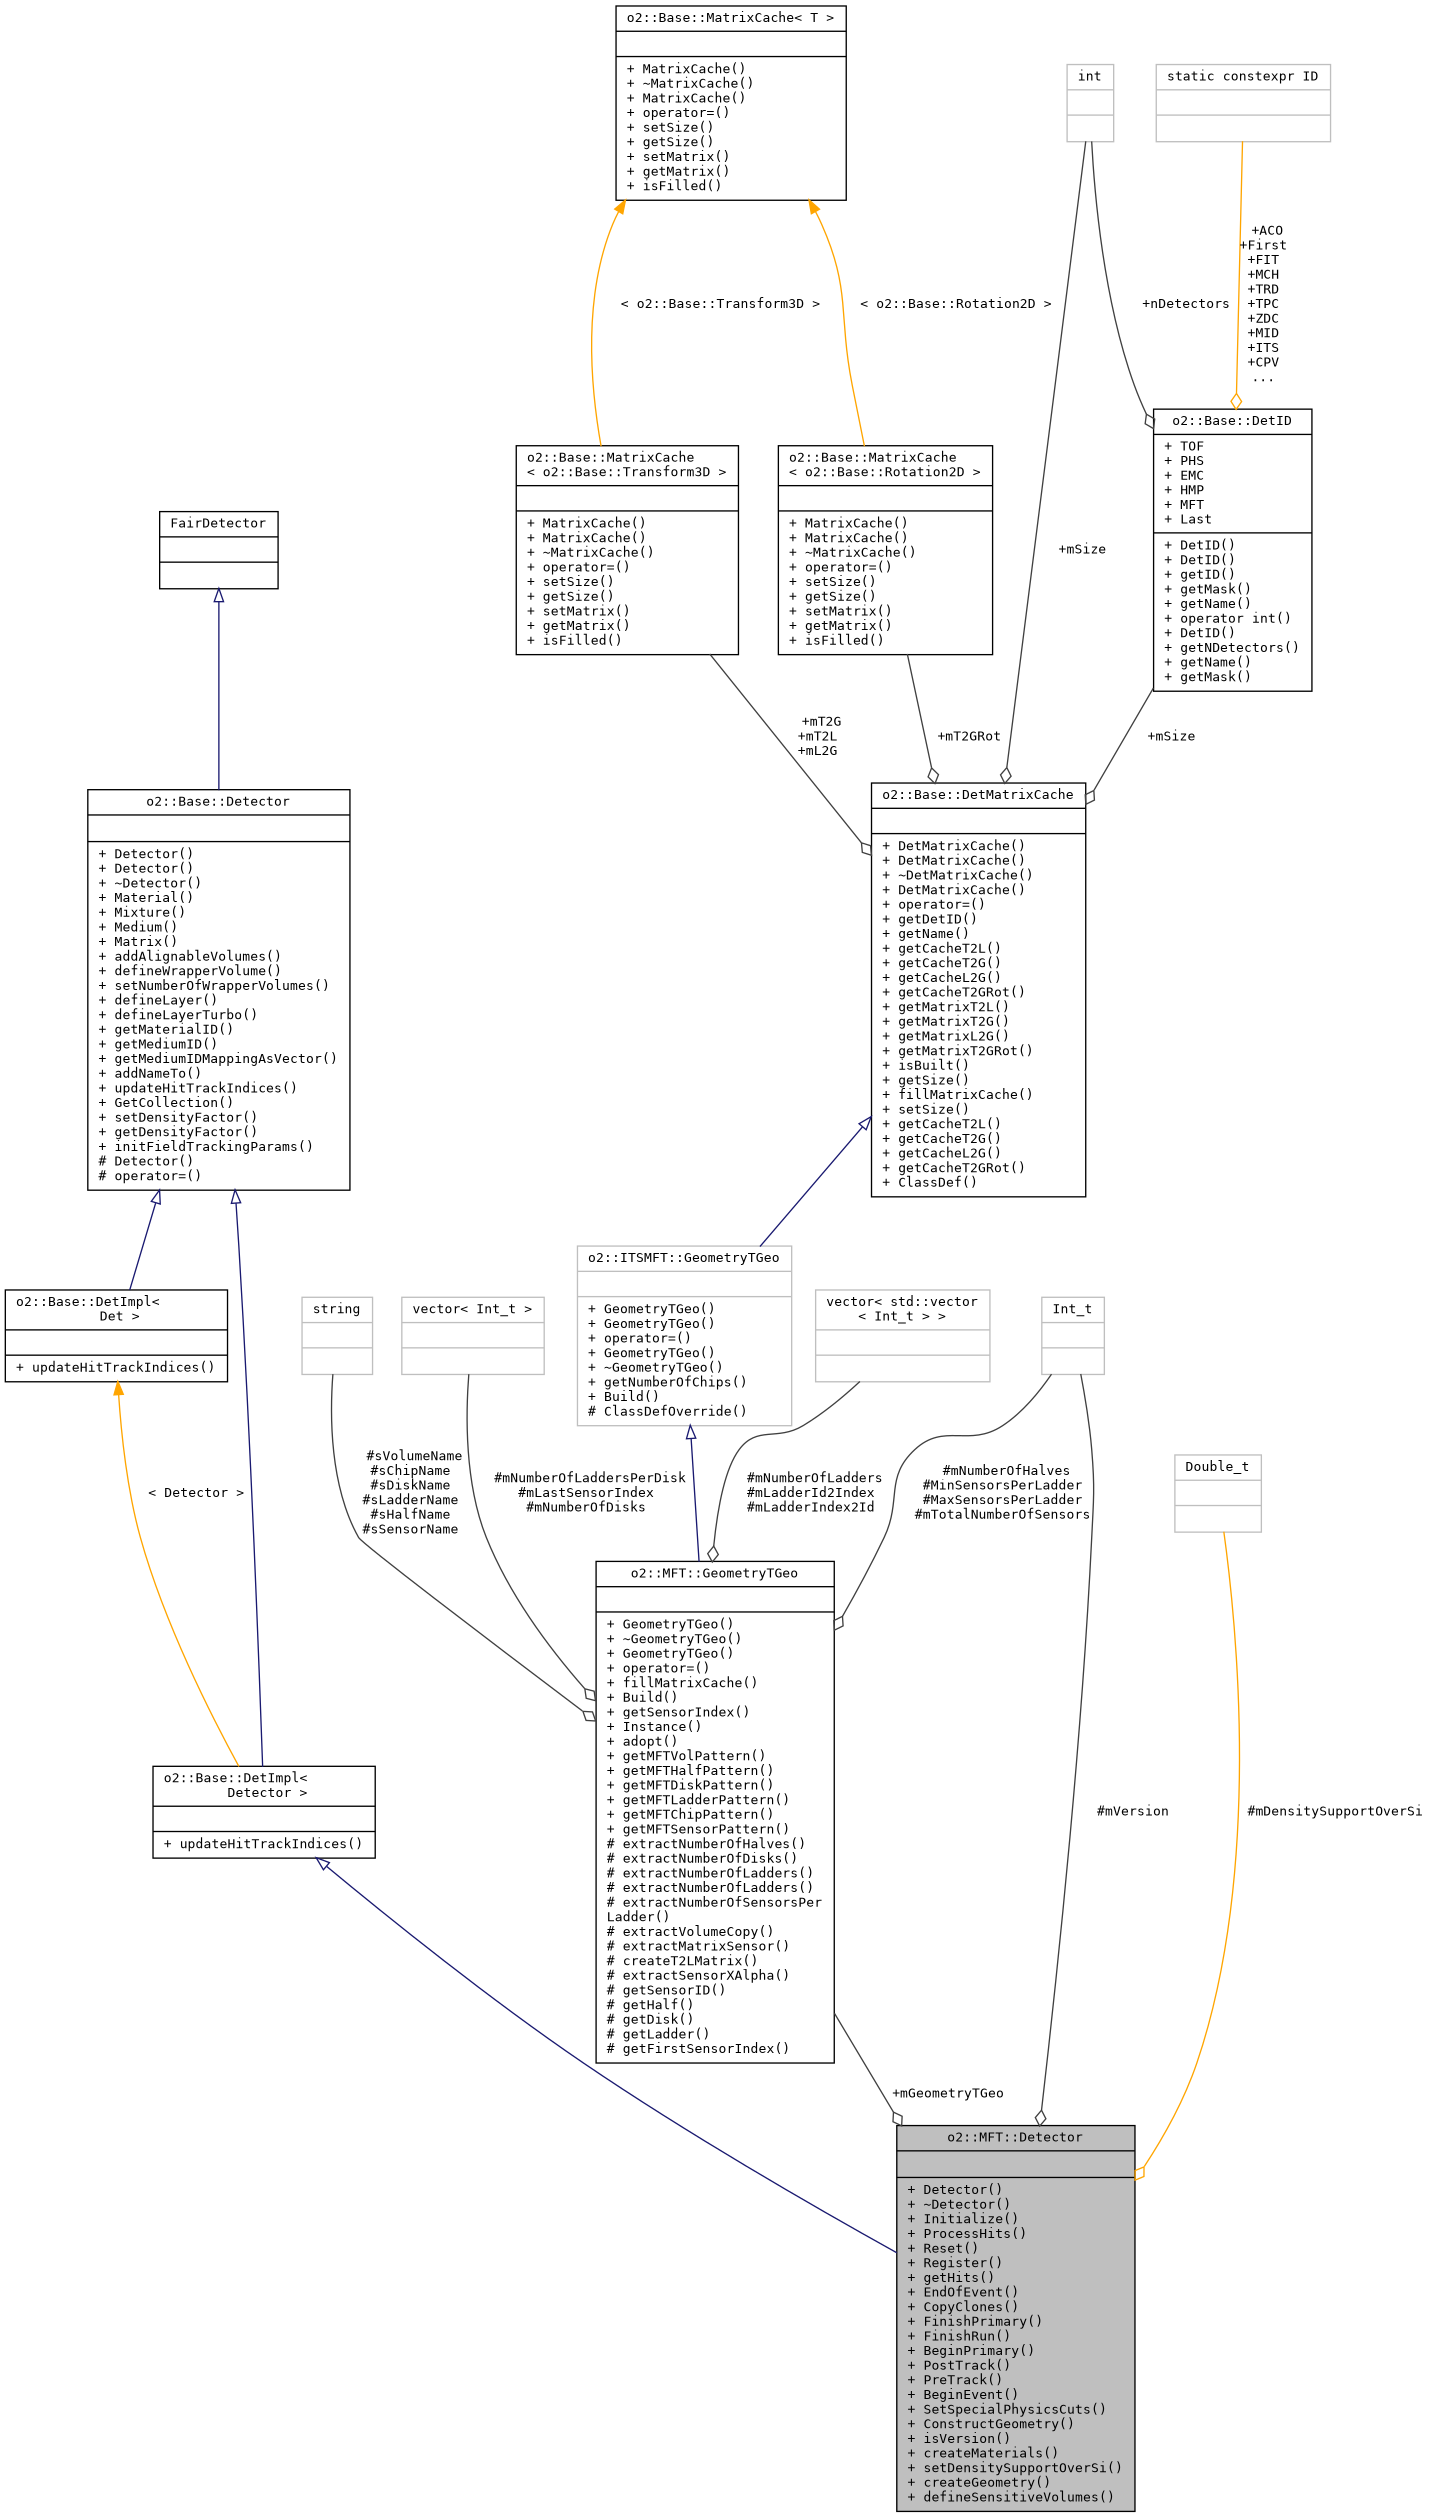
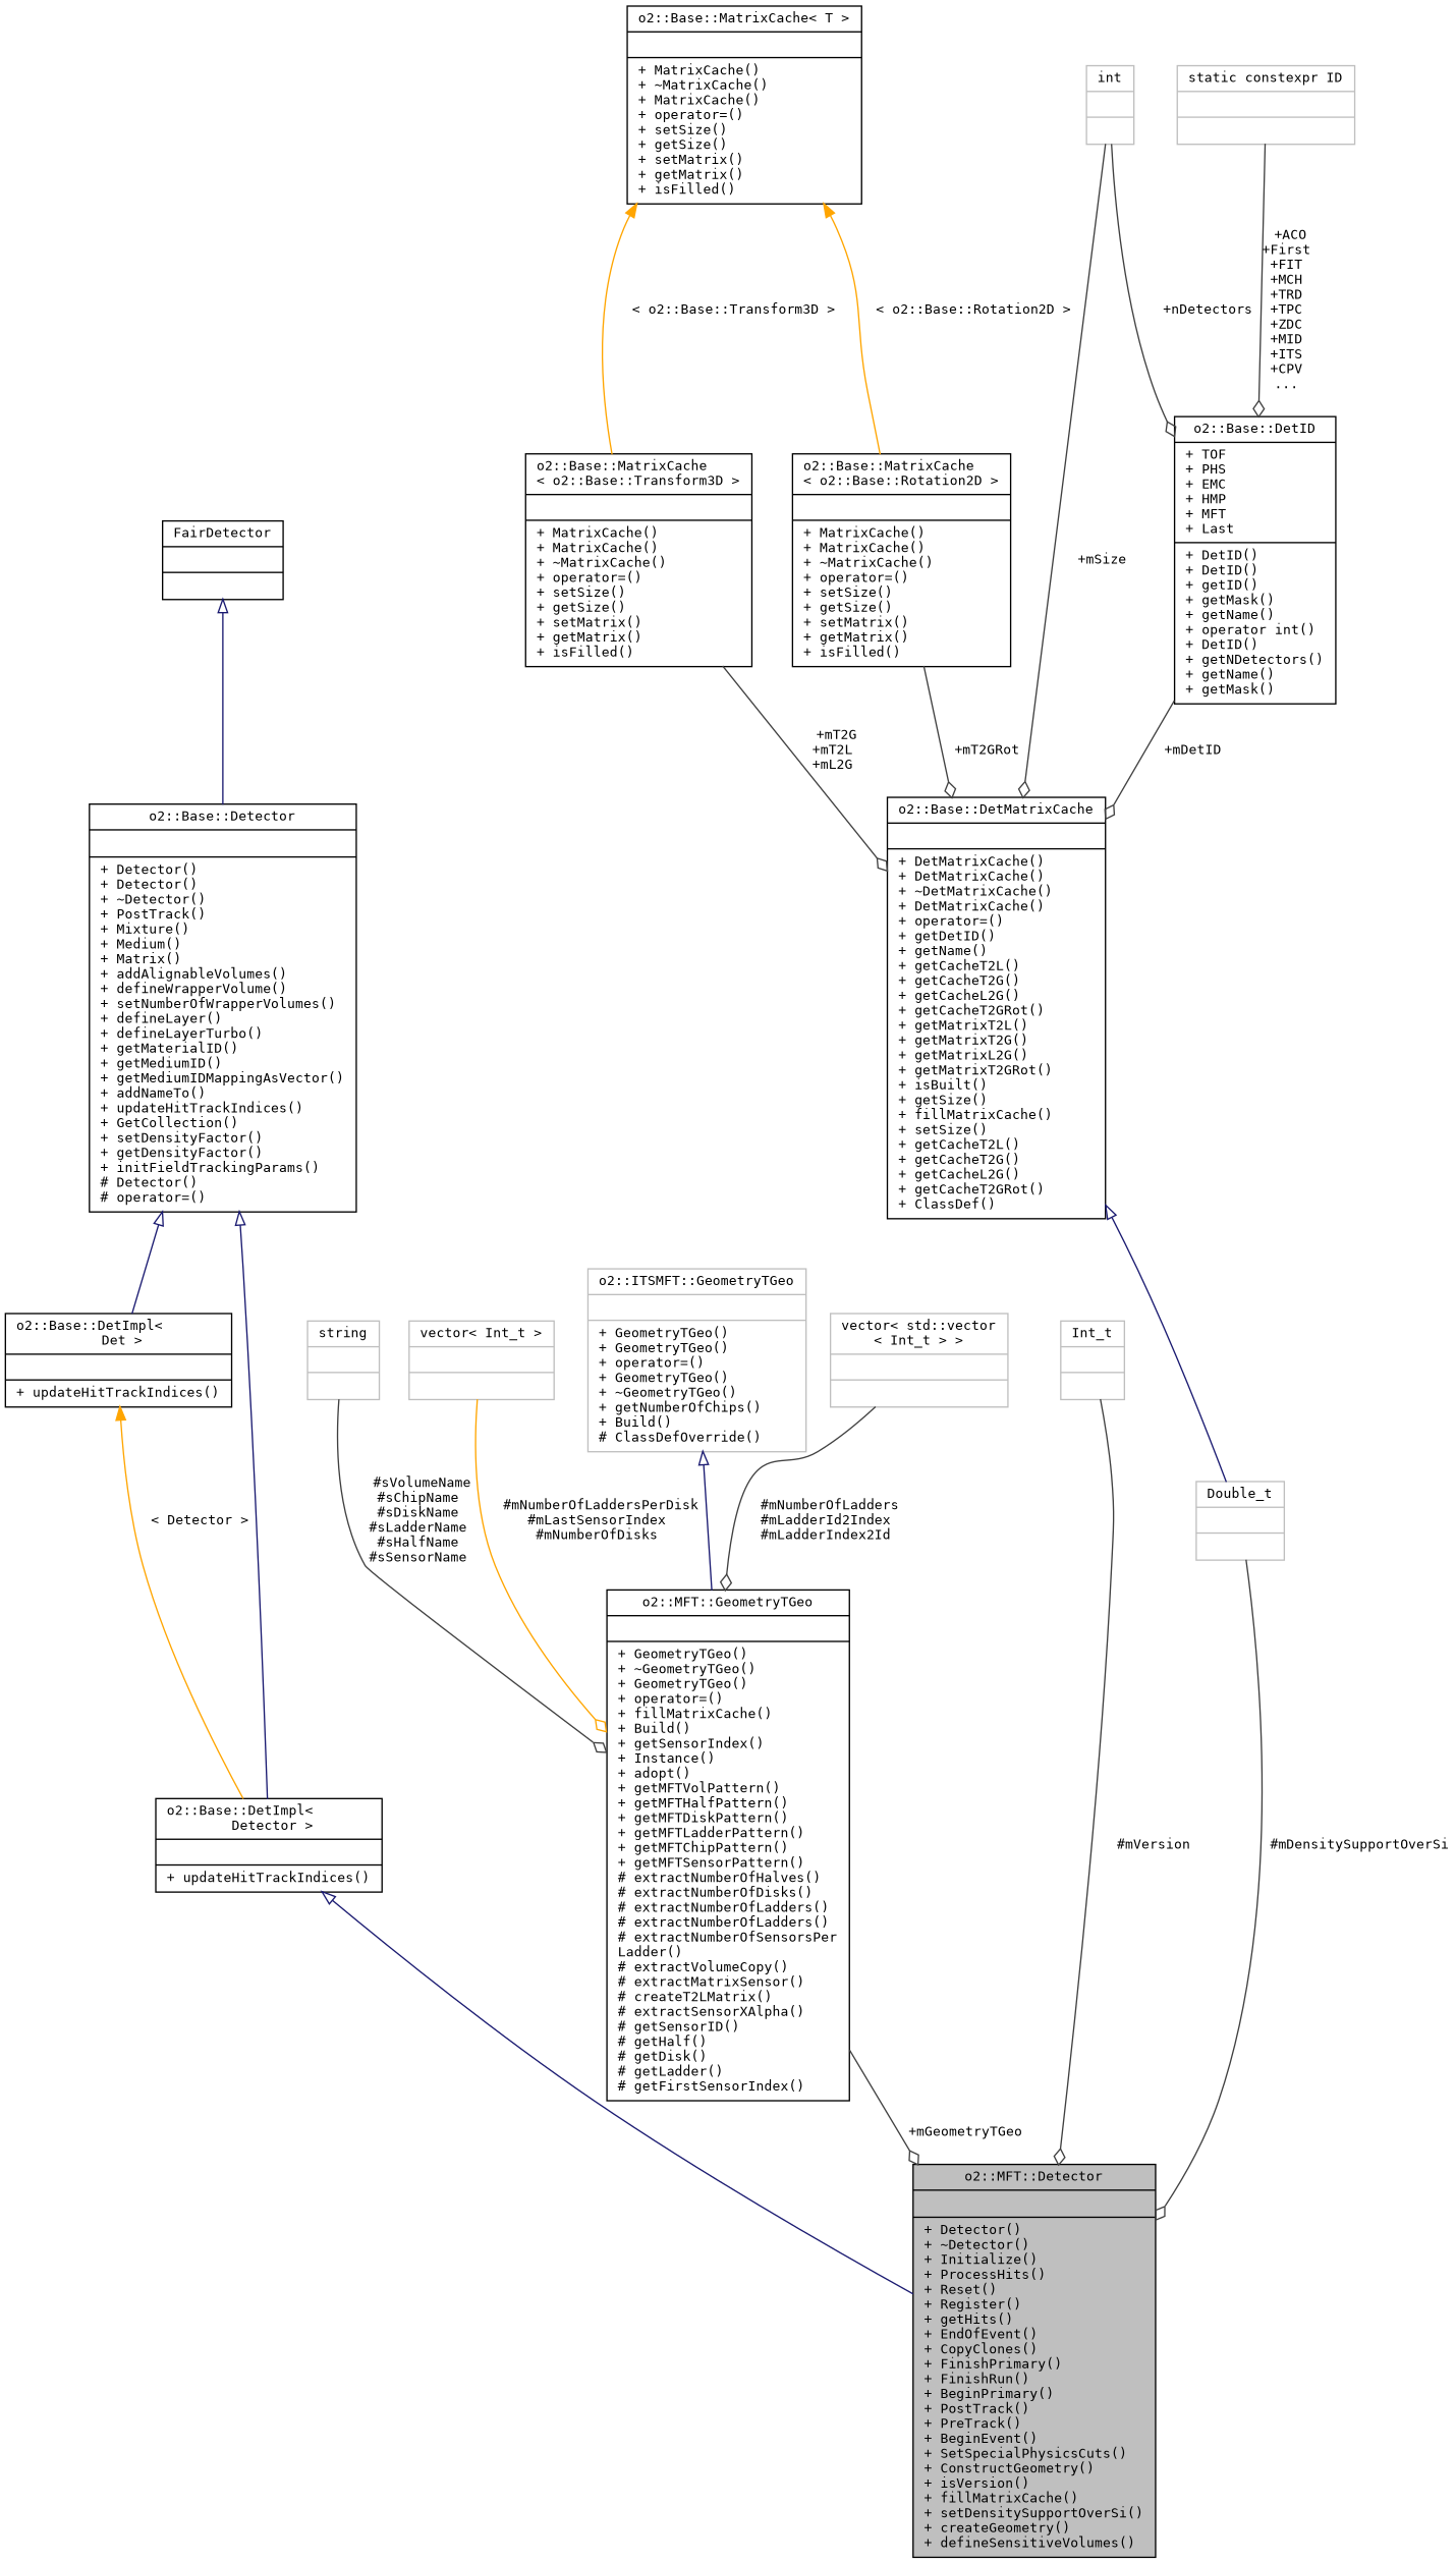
  digraph {
    fontname="DejaVu Sans Mono"
    node [color=black fontname="DejaVu Sans Mono" fontsize=10 shape=record]
    edge [color=grey25 fontname="DejaVu Sans Mono" fontsize=10 labelfontname=Helvetica labelfontsize=10 style=solid arrowhead=odiamond]
-   n1 [fillcolor=grey75 fontcolor=black height=0.2 label="{o2::MFT::Detector\n||+ Detector()\l+ ~Detector()\l+ Initialize()\l+ ProcessHits()\l+ Reset()\l+ Register()\l+ getHits()\l+ EndOfEvent()\l+ CopyClones()\l+ FinishPrimary()\l+ FinishRun()\l+ BeginPrimary()\l+ PostTrack()\l+ PreTrack()\l+ BeginEvent()\l+ SetSpecialPhysicsCuts()\l+ ConstructGeometry()\l+ isVersion()\l+ createMaterials()\l+ setDensitySupportOverSi()\l+ createGeometry()\l+ defineSensitiveVolumes()\l}" style=filled width=0.4]
+   n1 [fillcolor=grey75 fontcolor=black height=0.2 label="{o2::MFT::Detector\n||+ Detector()\l+ ~Detector()\l+ Initialize()\l+ ProcessHits()\l+ Reset()\l+ Register()\l+ getHits()\l+ EndOfEvent()\l+ CopyClones()\l+ FinishPrimary()\l+ FinishRun()\l+ BeginPrimary()\l+ PostTrack()\l+ PreTrack()\l+ BeginEvent()\l+ SetSpecialPhysicsCuts()\l+ ConstructGeometry()\l+ isVersion()\l+ fillMatrixCache()\l+ setDensitySupportOverSi()\l+ createGeometry()\l+ defineSensitiveVolumes()\l}" style=filled width=0.4]
    n2 [height=0.2 label="{o2::Base::DetImpl\<\l Detector \>\n||+ updateHitTrackIndices()\l}" width=0.4]
-   n3 [height=0.2 label="{o2::Base::Detector\n||+ Detector()\l+ Detector()\l+ ~Detector()\l+ Material()\l+ Mixture()\l+ Medium()\l+ Matrix()\l+ addAlignableVolumes()\l+ defineWrapperVolume()\l+ setNumberOfWrapperVolumes()\l+ defineLayer()\l+ defineLayerTurbo()\l+ getMaterialID()\l+ getMediumID()\l+ getMediumIDMappingAsVector()\l+ addNameTo()\l+ updateHitTrackIndices()\l+ GetCollection()\l+ setDensityFactor()\l+ getDensityFactor()\l+ initFieldTrackingParams()\l# Detector()\l# operator=()\l}" width=0.4]
+   n3 [height=0.2 label="{o2::Base::Detector\n||+ Detector()\l+ Detector()\l+ ~Detector()\l+ PostTrack()\l+ Mixture()\l+ Medium()\l+ Matrix()\l+ addAlignableVolumes()\l+ defineWrapperVolume()\l+ setNumberOfWrapperVolumes()\l+ defineLayer()\l+ defineLayerTurbo()\l+ getMaterialID()\l+ getMediumID()\l+ getMediumIDMappingAsVector()\l+ addNameTo()\l+ updateHitTrackIndices()\l+ GetCollection()\l+ setDensityFactor()\l+ getDensityFactor()\l+ initFieldTrackingParams()\l# Detector()\l# operator=()\l}" width=0.4]
    n4 [height=0.2 label="{o2::Base::DetImpl\<\l Det \>\n||+ updateHitTrackIndices()\l}" width=0.4]
    n5 [height=0.2 label="{FairDetector\n||}" width=0.4]
    n6 [color=grey75 height=0.2 label="{Double_t\n||}" width=0.4]
    n7 [height=0.2 label="{o2::MFT::GeometryTGeo\n||+ GeometryTGeo()\l+ ~GeometryTGeo()\l+ GeometryTGeo()\l+ operator=()\l+ fillMatrixCache()\l+ Build()\l+ getSensorIndex()\l+ Instance()\l+ adopt()\l+ getMFTVolPattern()\l+ getMFTHalfPattern()\l+ getMFTDiskPattern()\l+ getMFTLadderPattern()\l+ getMFTChipPattern()\l+ getMFTSensorPattern()\l# extractNumberOfHalves()\l# extractNumberOfDisks()\l# extractNumberOfLadders()\l# extractNumberOfLadders()\l# extractNumberOfSensorsPer\lLadder()\l# extractVolumeCopy()\l# extractMatrixSensor()\l# createT2LMatrix()\l# extractSensorXAlpha()\l# getSensorID()\l# getHalf()\l# getDisk()\l# getLadder()\l# getFirstSensorIndex()\l}" width=0.4]
    n8 [color=grey75 height=0.2 label="{o2::ITSMFT::GeometryTGeo\n||+ GeometryTGeo()\l+ GeometryTGeo()\l+ operator=()\l+ GeometryTGeo()\l+ ~GeometryTGeo()\l+ getNumberOfChips()\l+ Build()\l# ClassDefOverride()\l}" width=0.4]
    n9 [height=0.2 label="{o2::Base::DetMatrixCache\n||+ DetMatrixCache()\l+ DetMatrixCache()\l+ ~DetMatrixCache()\l+ DetMatrixCache()\l+ operator=()\l+ getDetID()\l+ getName()\l+ getCacheT2L()\l+ getCacheT2G()\l+ getCacheL2G()\l+ getCacheT2GRot()\l+ getMatrixT2L()\l+ getMatrixT2G()\l+ getMatrixL2G()\l+ getMatrixT2GRot()\l+ isBuilt()\l+ getSize()\l+ fillMatrixCache()\l+ setSize()\l+ getCacheT2L()\l+ getCacheT2G()\l+ getCacheL2G()\l+ getCacheT2GRot()\l+ ClassDef()\l}" width=0.4]
    n10 [height=0.2 label="{o2::Base::MatrixCache\l\< o2::Base::Transform3D \>\n||+ MatrixCache()\l+ MatrixCache()\l+ ~MatrixCache()\l+ operator=()\l+ setSize()\l+ getSize()\l+ setMatrix()\l+ getMatrix()\l+ isFilled()\l}" width=0.4]
    n11 [height=0.2 label="{o2::Base::MatrixCache\< T \>\n||+ MatrixCache()\l+ ~MatrixCache()\l+ MatrixCache()\l+ operator=()\l+ setSize()\l+ getSize()\l+ setMatrix()\l+ getMatrix()\l+ isFilled()\l}" width=0.4]
    n12 [height=0.2 label="{o2::Base::MatrixCache\l\< o2::Base::Rotation2D \>\n||+ MatrixCache()\l+ MatrixCache()\l+ ~MatrixCache()\l+ operator=()\l+ setSize()\l+ getSize()\l+ setMatrix()\l+ getMatrix()\l+ isFilled()\l}" width=0.4]
    n13 [height=0.2 label="{o2::Base::DetID\n|+ TOF\l+ PHS\l+ EMC\l+ HMP\l+ MFT\l+ Last\l|+ DetID()\l+ DetID()\l+ getID()\l+ getMask()\l+ getName()\l+ operator int()\l+ DetID()\l+ getNDetectors()\l+ getName()\l+ getMask()\l}" width=0.4]
    n14 [color=grey75 height=0.2 label="{static constexpr ID\n||}" width=0.4]
    n15 [color=grey75 height=0.2 label="{int\n||}" width=0.4]
    n16 [color=grey75 height=0.2 label="{string\n||}" width=0.4]
    n17 [color=grey75 height=0.2 label="{vector\< Int_t \>\n||}" width=0.4]
    n18 [color=grey75 height=0.2 label="{vector\< std::vector\l\< Int_t \> \>\n||}" width=0.4]
    n19 [color=grey75 height=0.2 label="{Int_t\n||}" width=0.4]
    n2 -> n1 [arrowtail=onormal color=midnightblue dir=back arrowhead=""]
    n3 -> n2 [arrowtail=onormal color=midnightblue dir=back arrowhead=""]
    n3 -> n4 [arrowtail=onormal color=midnightblue dir=back arrowhead=""]
    n4 -> n2 [color=orange dir=back label=" \< Detector \>" arrowhead=""]
    n5 -> n3 [arrowtail=onormal color=midnightblue dir=back arrowhead=""]
-   n6 -> n1 [color=orange label=" #mDensitySupportOverSi"]
+   n6 -> n1 [label=" #mDensitySupportOverSi"]
    n7 -> n1 [label=" +mGeometryTGeo"]
    n8 -> n7 [arrowtail=onormal color=midnightblue dir=back arrowhead=""]
-   n9 -> n8 [arrowtail=onormal color=midnightblue dir=back arrowhead=""]
+   n9 -> n6 [arrowtail=onormal color=midnightblue dir=back arrowhead=""]
    n10 -> n9 [label=" +mT2G\n+mT2L\n+mL2G"]
    n11 -> n10 [color=orange dir=back label=" \< o2::Base::Transform3D \>" arrowhead=""]
    n11 -> n12 [color=orange dir=back label=" \< o2::Base::Rotation2D \>" arrowhead=""]
    n12 -> n9 [label=" +mT2GRot"]
-   n13 -> n9 [label=" +mSize"]
-   n14 -> n13 [color=orange label=" +ACO\n+First\n+FIT\n+MCH\n+TRD\n+TPC\n+ZDC\n+MID\n+ITS\n+CPV\n..."]
+   n13 -> n9 [label=" +mDetID"]
+   n14 -> n13 [label=" +ACO\n+First\n+FIT\n+MCH\n+TRD\n+TPC\n+ZDC\n+MID\n+ITS\n+CPV\n..."]
    n15 -> n9 [label=" +mSize"]
    n15 -> n13 [label=" +nDetectors"]
    n16 -> n7 [label=" #sVolumeName\n#sChipName\n#sDiskName\n#sLadderName\n#sHalfName\n#sSensorName"]
-   n17 -> n7 [label=" #mNumberOfLaddersPerDisk\n#mLastSensorIndex\n#mNumberOfDisks"]
+   n17 -> n7 [color=orange label=" #mNumberOfLaddersPerDisk\n#mLastSensorIndex\n#mNumberOfDisks"]
    n18 -> n7 [label=" #mNumberOfLadders\n#mLadderId2Index\n#mLadderIndex2Id"]
    n19 -> n1 [label=" #mVersion"]
-   n19 -> n7 [label=" #mNumberOfHalves\n#MinSensorsPerLadder\n#MaxSensorsPerLadder\n#mTotalNumberOfSensors"]
  }
